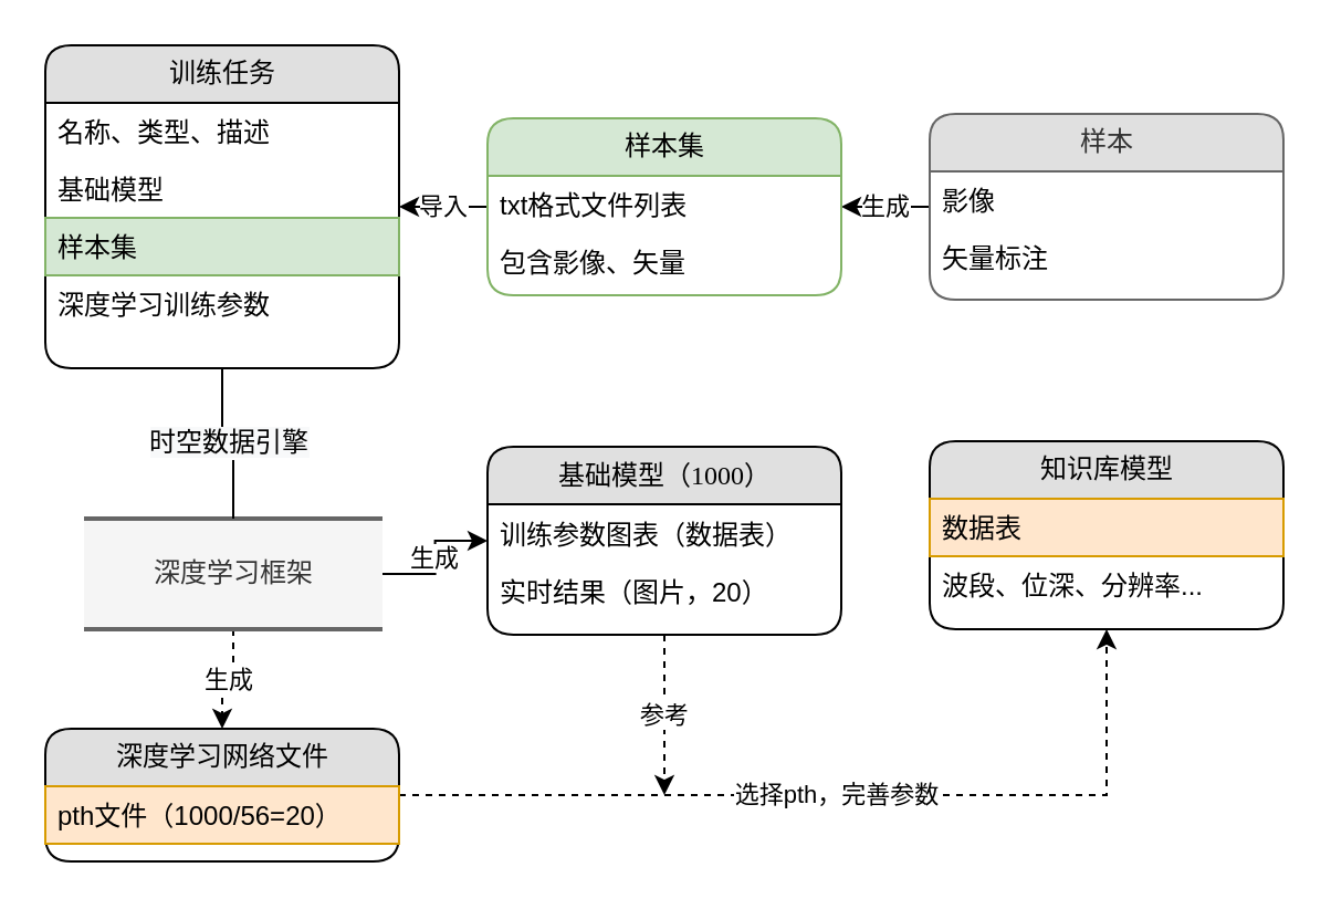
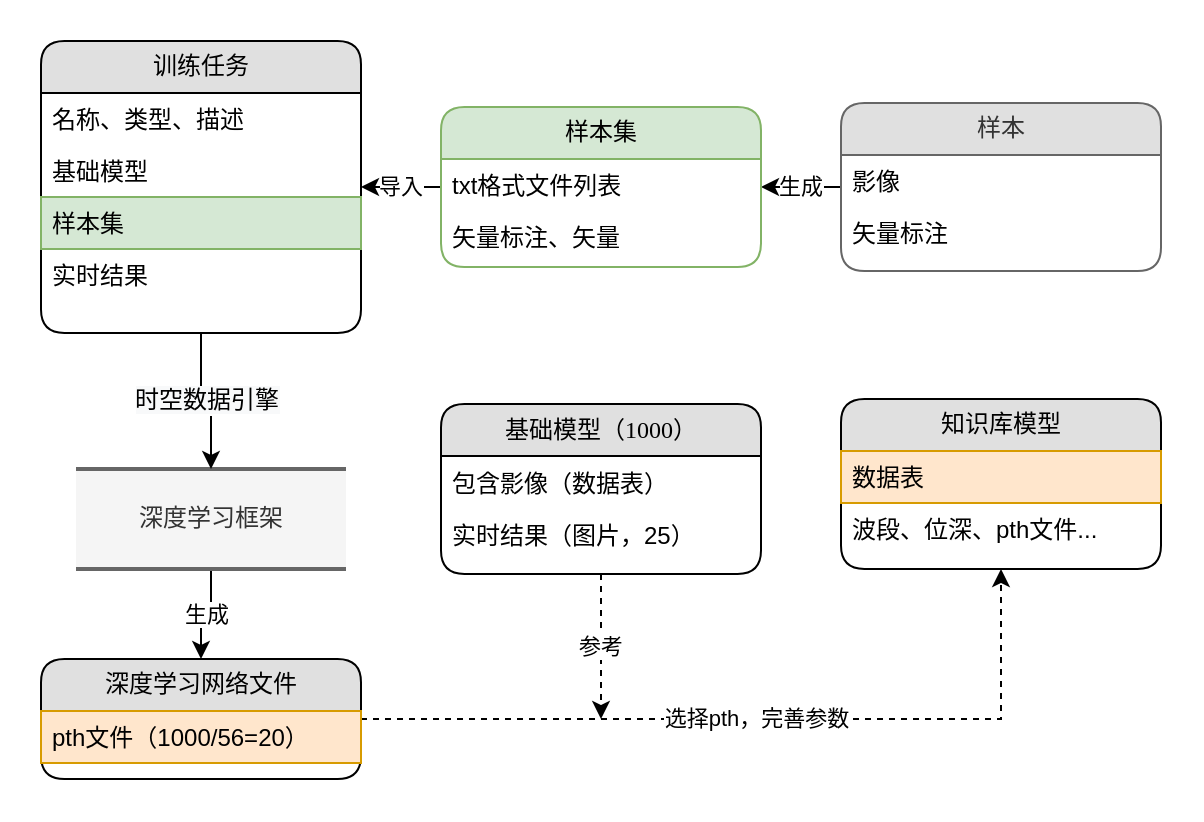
  <mxCell id="0" />
  <mxCell id="1" parent="0" />
- <mxCell id="2" value="生成" style="edgeStyle=orthogonalEdgeStyle;rounded=0;jumpStyle=none;orthogonalLoop=1;jettySize=auto;html=1;" parent="1" source="4" target="23" edge="1"><mxGeometry relative="1" as="geometry" /></mxCell>
- <mxCell id="3" value="生成" style="edgeStyle=orthogonalEdgeStyle;rounded=0;jumpStyle=none;orthogonalLoop=1;jettySize=auto;html=1;dashed=1;" parent="1" source="4" target="12" edge="1"><mxGeometry relative="1" as="geometry" /></mxCell>
+ <mxCell id="3" value="生成" style="edgeStyle=orthogonalEdgeStyle;rounded=0;jumpStyle=none;orthogonalLoop=1;jettySize=auto;html=1;" parent="1" source="4" target="12" edge="1"><mxGeometry relative="1" as="geometry" /></mxCell>
  <mxCell id="4" value="深度学习框架" style="html=1;rounded=0;shadow=0;comic=0;labelBackgroundColor=none;strokeWidth=2;fontFamily=Verdana;fontSize=12;align=center;shape=mxgraph.ios7ui.horLines;fillColor=#f5f5f5;strokeColor=#666666;fontColor=#333333;" parent="1" vertex="1"><mxGeometry x="37.5" y="234" width="135" height="50" as="geometry" /></mxCell>
- <mxCell id="5" value="&lt;span style=&quot;font-family: Verdana; font-size: 12px; background-color: rgb(248, 249, 250);&quot;&gt;时空数据引擎&lt;/span&gt;" style="edgeStyle=orthogonalEdgeStyle;rounded=0;jumpStyle=none;orthogonalLoop=1;jettySize=auto;html=1;endArrow=none;" parent="1" source="6" target="4" edge="1"><mxGeometry relative="1" as="geometry" /></mxCell>
+ <mxCell id="5" value="&lt;span style=&quot;font-family: Verdana; font-size: 12px; background-color: rgb(248, 249, 250);&quot;&gt;时空数据引擎&lt;/span&gt;" style="edgeStyle=orthogonalEdgeStyle;rounded=0;jumpStyle=none;orthogonalLoop=1;jettySize=auto;html=1;" parent="1" source="6" target="4" edge="1"><mxGeometry relative="1" as="geometry" /></mxCell>
  <mxCell id="6" value="训练任务" style="swimlane;html=1;fontStyle=0;childLayout=stackLayout;horizontal=1;startSize=26;fillColor=#e0e0e0;horizontalStack=0;resizeParent=1;resizeLast=0;collapsible=1;marginBottom=0;swimlaneFillColor=#ffffff;align=center;rounded=1;shadow=0;comic=0;labelBackgroundColor=none;strokeWidth=1;fontFamily=Verdana;fontSize=12" parent="1" vertex="1"><mxGeometry x="20" y="20" width="160" height="146" as="geometry" /></mxCell>
  <mxCell id="7" value="名称、类型、描述" style="text;html=1;strokeColor=none;fillColor=none;spacingLeft=4;spacingRight=4;whiteSpace=wrap;overflow=hidden;rotatable=0;points=[[0,0.5],[1,0.5]];portConstraint=eastwest;" parent="6" vertex="1"><mxGeometry y="26" width="160" height="26" as="geometry" /></mxCell>
  <mxCell id="8" value="基础模型" style="text;html=1;strokeColor=none;fillColor=none;spacingLeft=4;spacingRight=4;whiteSpace=wrap;overflow=hidden;rotatable=0;points=[[0,0.5],[1,0.5]];portConstraint=eastwest;" parent="6" vertex="1"><mxGeometry y="52" width="160" height="26" as="geometry" /></mxCell>
  <mxCell id="9" value="样本集" style="text;html=1;strokeColor=#82b366;fillColor=#d5e8d4;spacingLeft=4;spacingRight=4;whiteSpace=wrap;overflow=hidden;rotatable=0;points=[[0,0.5],[1,0.5]];portConstraint=eastwest;" parent="6" vertex="1"><mxGeometry y="78" width="160" height="26" as="geometry" /></mxCell>
- <mxCell id="10" value="深度学习训练参数" style="text;html=1;spacingLeft=4;spacingRight=4;whiteSpace=wrap;overflow=hidden;rotatable=0;points=[[0,0.5],[1,0.5]];portConstraint=eastwest;" parent="6" vertex="1"><mxGeometry y="104" width="160" height="26" as="geometry" /></mxCell>
+ <mxCell id="10" value="实时结果" style="text;html=1;spacingLeft=4;spacingRight=4;whiteSpace=wrap;overflow=hidden;rotatable=0;points=[[0,0.5],[1,0.5]];portConstraint=eastwest;" parent="6" vertex="1"><mxGeometry y="104" width="160" height="26" as="geometry" /></mxCell>
  <mxCell id="11" value="选择pth，完善参数" style="edgeStyle=orthogonalEdgeStyle;rounded=0;jumpStyle=none;orthogonalLoop=1;jettySize=auto;html=1;dashed=1;" parent="1" source="12" target="26" edge="1"><mxGeometry relative="1" as="geometry" /></mxCell>
  <mxCell id="12" value="深度学习网络文件" style="swimlane;html=1;fontStyle=0;childLayout=stackLayout;horizontal=1;startSize=26;fillColor=#e0e0e0;horizontalStack=0;resizeParent=1;resizeLast=0;collapsible=1;marginBottom=0;swimlaneFillColor=#ffffff;align=center;rounded=1;shadow=0;comic=0;labelBackgroundColor=none;strokeWidth=1;fontFamily=Verdana;fontSize=12" parent="1" vertex="1"><mxGeometry x="20" y="329" width="160" height="60" as="geometry" /></mxCell>
  <mxCell id="13" value="pth文件（1000/56=20）" style="text;html=1;strokeColor=#d79b00;fillColor=#ffe6cc;spacingLeft=4;spacingRight=4;whiteSpace=wrap;overflow=hidden;rotatable=0;points=[[0,0.5],[1,0.5]];portConstraint=eastwest;" parent="12" vertex="1"><mxGeometry y="26" width="160" height="26" as="geometry" /></mxCell>
  <mxCell id="14" value="生成" style="edgeStyle=orthogonalEdgeStyle;rounded=0;jumpStyle=none;orthogonalLoop=1;jettySize=auto;html=1;" parent="1" source="15" target="19" edge="1"><mxGeometry relative="1" as="geometry" /></mxCell>
  <mxCell id="15" value="样本" style="swimlane;html=1;fontStyle=0;childLayout=stackLayout;horizontal=1;startSize=26;fillColor=#E0E0E0;horizontalStack=0;resizeParent=1;resizeLast=0;collapsible=1;marginBottom=0;swimlaneFillColor=#ffffff;align=center;rounded=1;shadow=0;comic=0;labelBackgroundColor=none;strokeWidth=1;fontFamily=Verdana;fontSize=12;strokeColor=#666666;fontColor=#333333;" parent="1" vertex="1"><mxGeometry x="420" y="51" width="160" height="84" as="geometry" /></mxCell>
  <mxCell id="16" value="影像" style="text;html=1;spacingLeft=4;spacingRight=4;whiteSpace=wrap;overflow=hidden;rotatable=0;points=[[0,0.5],[1,0.5]];portConstraint=eastwest;" parent="15" vertex="1"><mxGeometry y="26" width="160" height="26" as="geometry" /></mxCell>
  <mxCell id="17" value="矢量标注" style="text;html=1;spacingLeft=4;spacingRight=4;whiteSpace=wrap;overflow=hidden;rotatable=0;points=[[0,0.5],[1,0.5]];portConstraint=eastwest;" vertex="1" parent="15"><mxGeometry y="52" width="160" height="26" as="geometry" /></mxCell>
  <mxCell id="18" value="导入" style="edgeStyle=orthogonalEdgeStyle;rounded=0;jumpStyle=none;orthogonalLoop=1;jettySize=auto;html=1;" parent="1" source="19" target="6" edge="1"><mxGeometry relative="1" as="geometry" /></mxCell>
  <mxCell id="19" value="样本集" style="swimlane;html=1;fontStyle=0;childLayout=stackLayout;horizontal=1;startSize=26;fillColor=#d5e8d4;horizontalStack=0;resizeParent=1;resizeLast=0;collapsible=1;marginBottom=0;swimlaneFillColor=#ffffff;align=center;rounded=1;shadow=0;comic=0;labelBackgroundColor=none;strokeWidth=1;fontFamily=Verdana;fontSize=12;strokeColor=#82b366;" parent="1" vertex="1"><mxGeometry x="220" y="53" width="160" height="80" as="geometry" /></mxCell>
  <mxCell id="20" value="txt格式文件列表" style="text;html=1;spacingLeft=4;spacingRight=4;whiteSpace=wrap;overflow=hidden;rotatable=0;points=[[0,0.5],[1,0.5]];portConstraint=eastwest;" parent="19" vertex="1"><mxGeometry y="26" width="160" height="26" as="geometry" /></mxCell>
- <mxCell id="21" value="包含影像、矢量" style="text;html=1;spacingLeft=4;spacingRight=4;whiteSpace=wrap;overflow=hidden;rotatable=0;points=[[0,0.5],[1,0.5]];portConstraint=eastwest;" parent="19" vertex="1"><mxGeometry y="52" width="160" height="26" as="geometry" /></mxCell>
+ <mxCell id="21" value="矢量标注、矢量" style="text;html=1;spacingLeft=4;spacingRight=4;whiteSpace=wrap;overflow=hidden;rotatable=0;points=[[0,0.5],[1,0.5]];portConstraint=eastwest;" parent="19" vertex="1"><mxGeometry y="52" width="160" height="26" as="geometry" /></mxCell>
  <mxCell id="22" value="参考" style="edgeStyle=orthogonalEdgeStyle;rounded=0;jumpStyle=none;orthogonalLoop=1;jettySize=auto;html=1;dashed=1;" parent="1" source="23" edge="1"><mxGeometry relative="1" as="geometry"><mxPoint x="300" y="359" as="targetPoint" /></mxGeometry></mxCell>
  <mxCell id="23" value="基础模型（1000）" style="swimlane;html=1;fontStyle=0;childLayout=stackLayout;horizontal=1;startSize=26;fillColor=#e0e0e0;horizontalStack=0;resizeParent=1;resizeLast=0;collapsible=1;marginBottom=0;swimlaneFillColor=#ffffff;align=center;rounded=1;shadow=0;comic=0;labelBackgroundColor=none;strokeWidth=1;fontFamily=Verdana;fontSize=12" parent="1" vertex="1"><mxGeometry x="220" y="201.5" width="160" height="85" as="geometry" /></mxCell>
- <mxCell id="24" value="训练参数图表（数据表）" style="text;html=1;strokeColor=none;fillColor=none;spacingLeft=4;spacingRight=4;whiteSpace=wrap;overflow=hidden;rotatable=0;points=[[0,0.5],[1,0.5]];portConstraint=eastwest;" parent="23" vertex="1"><mxGeometry y="26" width="160" height="26" as="geometry" /></mxCell>
- <mxCell id="25" value="实时结果（图片，20）" style="text;html=1;strokeColor=none;fillColor=none;spacingLeft=4;spacingRight=4;whiteSpace=wrap;overflow=hidden;rotatable=0;points=[[0,0.5],[1,0.5]];portConstraint=eastwest;" parent="23" vertex="1"><mxGeometry y="52" width="160" height="26" as="geometry" /></mxCell>
+ <mxCell id="24" value="包含影像（数据表）" style="text;html=1;strokeColor=none;fillColor=none;spacingLeft=4;spacingRight=4;whiteSpace=wrap;overflow=hidden;rotatable=0;points=[[0,0.5],[1,0.5]];portConstraint=eastwest;" parent="23" vertex="1"><mxGeometry y="26" width="160" height="26" as="geometry" /></mxCell>
+ <mxCell id="25" value="实时结果（图片，25）" style="text;html=1;strokeColor=none;fillColor=none;spacingLeft=4;spacingRight=4;whiteSpace=wrap;overflow=hidden;rotatable=0;points=[[0,0.5],[1,0.5]];portConstraint=eastwest;" parent="23" vertex="1"><mxGeometry y="52" width="160" height="26" as="geometry" /></mxCell>
  <mxCell id="26" value="知识库模型" style="swimlane;html=1;fontStyle=0;childLayout=stackLayout;horizontal=1;startSize=26;fillColor=#e0e0e0;horizontalStack=0;resizeParent=1;resizeLast=0;collapsible=1;marginBottom=0;swimlaneFillColor=#ffffff;align=center;rounded=1;shadow=0;comic=0;labelBackgroundColor=none;strokeWidth=1;fontFamily=Verdana;fontSize=12" parent="1" vertex="1"><mxGeometry x="420" y="199" width="160" height="85" as="geometry" /></mxCell>
  <mxCell id="27" value="数据表" style="text;html=1;strokeColor=#d79b00;fillColor=#ffe6cc;spacingLeft=4;spacingRight=4;whiteSpace=wrap;overflow=hidden;rotatable=0;points=[[0,0.5],[1,0.5]];portConstraint=eastwest;" parent="26" vertex="1"><mxGeometry y="26" width="160" height="26" as="geometry" /></mxCell>
- <mxCell id="28" value="波段、位深、分辨率..." style="text;html=1;strokeColor=none;fillColor=none;spacingLeft=4;spacingRight=4;whiteSpace=wrap;overflow=hidden;rotatable=0;points=[[0,0.5],[1,0.5]];portConstraint=eastwest;" parent="26" vertex="1"><mxGeometry y="52" width="160" height="26" as="geometry" /></mxCell>
+ <mxCell id="28" value="波段、位深、pth文件..." style="text;html=1;strokeColor=none;fillColor=none;spacingLeft=4;spacingRight=4;whiteSpace=wrap;overflow=hidden;rotatable=0;points=[[0,0.5],[1,0.5]];portConstraint=eastwest;" parent="26" vertex="1"><mxGeometry y="52" width="160" height="26" as="geometry" /></mxCell>
